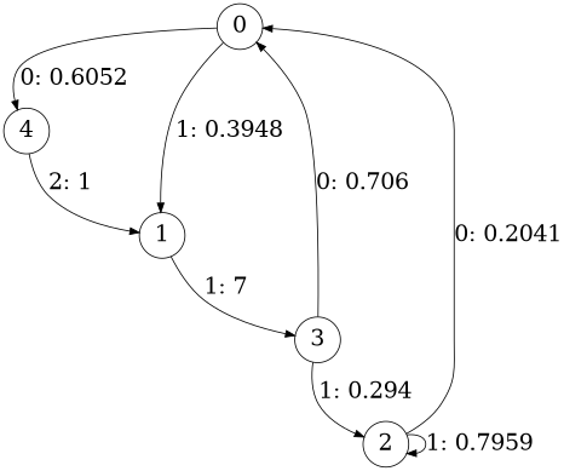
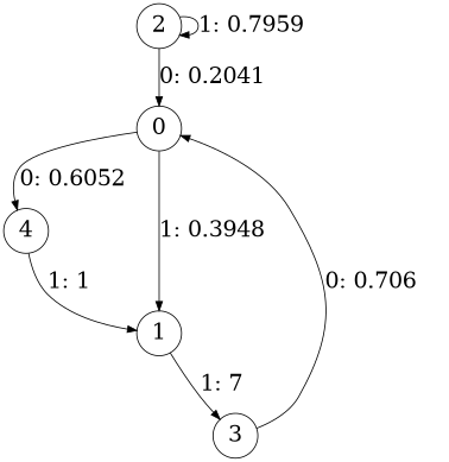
  digraph {
    node [fontsize=24 shape=circle]
    edge [fontsize=24]
    0
    4
    1
    3
    2
    0 -> 4 [label="0: 0.6052   "]
    0 -> 1 [label="1: 0.3948   "]
-   4 -> 1 [label="2: 1        "]
+   4 -> 1 [label="1: 1        "]
    1 -> 3 [label="1: 7        "]
    3 -> 0 [label="0: 0.706    "]
-   3 -> 2 [label="1: 0.294    "]
    2 -> 0 [label="0: 0.2041   "]
    2 -> 2 [label="1: 0.7959   "]
  }
